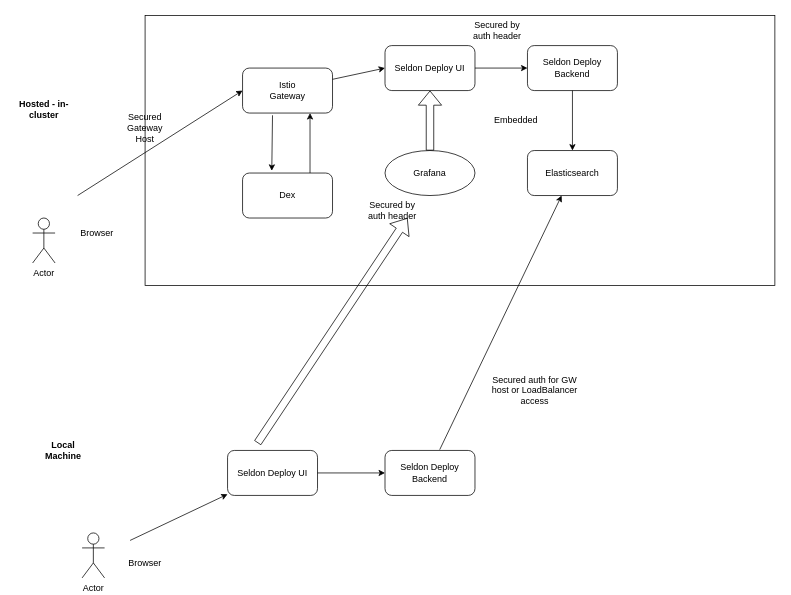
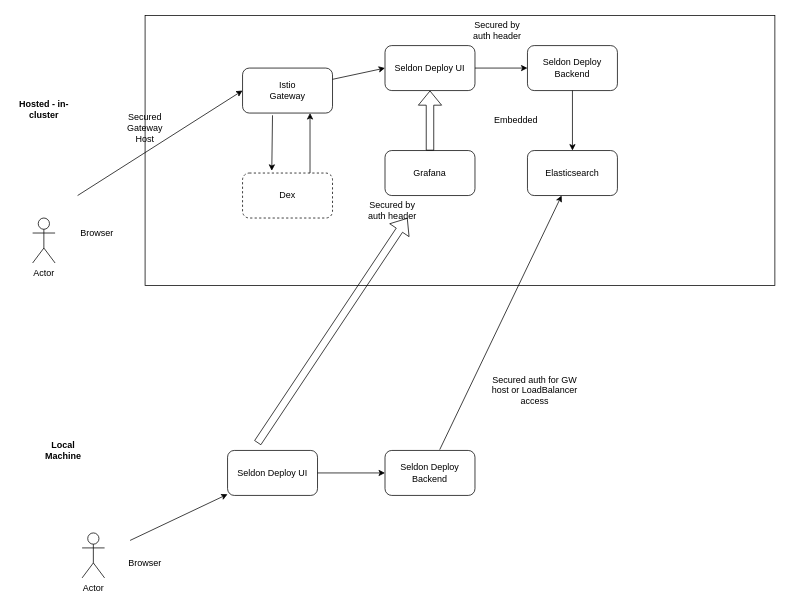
  <mxCell id="0" />
  <mxCell id="1" parent="0" />
  <mxCell id="2" value="" style="rounded=0;whiteSpace=wrap;html=1;" vertex="1" parent="1"><mxGeometry x="193" y="20" width="840" height="360" as="geometry" /></mxCell>
  <mxCell id="3" value="Istio&lt;br&gt;Gateway&lt;br&gt;" style="rounded=1;whiteSpace=wrap;html=1;" vertex="1" parent="1"><mxGeometry x="323" y="90" width="120" height="60" as="geometry" /></mxCell>
  <mxCell id="4" value="Hosted - in-cluster" style="text;html=1;strokeColor=none;fillColor=none;align=center;verticalAlign=middle;whiteSpace=wrap;rounded=0;shadow=1;fontStyle=1" vertex="1" parent="1"><mxGeometry x="20.5" y="120" width="75" height="50" as="geometry" /></mxCell>
  <mxCell id="5" value="Local Machine" style="text;html=1;strokeColor=none;fillColor=none;align=center;verticalAlign=middle;whiteSpace=wrap;rounded=0;strokeWidth=1;perimeterSpacing=0;shadow=1;fontStyle=1" vertex="1" parent="1"><mxGeometry x="44" y="580" width="80" height="40" as="geometry" /></mxCell>
  <mxCell id="6" value="Actor" style="shape=umlActor;verticalLabelPosition=bottom;labelBackgroundColor=#ffffff;verticalAlign=top;html=1;outlineConnect=0;" vertex="1" parent="1"><mxGeometry x="43" y="290" width="30" height="60" as="geometry" /></mxCell>
  <mxCell id="7" value="" style="endArrow=classic;html=1;exitX=0.333;exitY=1.05;exitDx=0;exitDy=0;exitPerimeter=0;entryX=0.325;entryY=-0.05;entryDx=0;entryDy=0;entryPerimeter=0;" edge="1" parent="1" source="3" target="8"><mxGeometry width="50" height="50" relative="1" as="geometry"><mxPoint x="43" y="700" as="sourcePoint" /><mxPoint x="93" y="650" as="targetPoint" /></mxGeometry></mxCell>
- <mxCell id="8" value="Dex" style="rounded=1;whiteSpace=wrap;html=1;" vertex="1" parent="1"><mxGeometry x="323" y="230" width="120" height="60" as="geometry" /></mxCell>
+ <mxCell id="8" value="Dex" style="rounded=1;whiteSpace=wrap;html=1;dashed=1;" vertex="1" parent="1"><mxGeometry x="323" y="230" width="120" height="60" as="geometry" /></mxCell>
  <mxCell id="9" value="" style="endArrow=classic;html=1;entryX=0.75;entryY=1;entryDx=0;entryDy=0;exitX=0.75;exitY=0;exitDx=0;exitDy=0;" edge="1" parent="1" source="8" target="3"><mxGeometry width="50" height="50" relative="1" as="geometry"><mxPoint x="43" y="700" as="sourcePoint" /><mxPoint x="93" y="650" as="targetPoint" /></mxGeometry></mxCell>
  <mxCell id="10" value="Seldon Deploy UI" style="rounded=1;whiteSpace=wrap;html=1;" vertex="1" parent="1"><mxGeometry x="513" y="60" width="120" height="60" as="geometry" /></mxCell>
  <mxCell id="11" value="Seldon Deploy&lt;br&gt;Backend&lt;br&gt;" style="rounded=1;whiteSpace=wrap;html=1;" vertex="1" parent="1"><mxGeometry x="703" y="60" width="120" height="60" as="geometry" /></mxCell>
  <mxCell id="12" value="" style="endArrow=classic;html=1;entryX=0;entryY=0.5;entryDx=0;entryDy=0;" edge="1" parent="1" target="3"><mxGeometry width="50" height="50" relative="1" as="geometry"><mxPoint x="103" y="260" as="sourcePoint" /><mxPoint x="313" y="120" as="targetPoint" /></mxGeometry></mxCell>
  <mxCell id="13" value="Seldon Deploy UI" style="rounded=1;whiteSpace=wrap;html=1;" vertex="1" parent="1"><mxGeometry x="303" y="600" width="120" height="60" as="geometry" /></mxCell>
  <mxCell id="14" value="Seldon Deploy&lt;br&gt;Backend&lt;br&gt;" style="rounded=1;whiteSpace=wrap;html=1;" vertex="1" parent="1"><mxGeometry x="513" y="600" width="120" height="60" as="geometry" /></mxCell>
  <mxCell id="15" value="Browser" style="text;html=1;strokeColor=none;fillColor=none;align=center;verticalAlign=middle;whiteSpace=wrap;rounded=0;" vertex="1" parent="1"><mxGeometry x="109" y="300" width="40" height="20" as="geometry" /></mxCell>
  <mxCell id="16" value="Actor" style="shape=umlActor;verticalLabelPosition=bottom;labelBackgroundColor=#ffffff;verticalAlign=top;html=1;outlineConnect=0;" vertex="1" parent="1"><mxGeometry x="109" y="710" width="30" height="60" as="geometry" /></mxCell>
  <mxCell id="17" value="" style="endArrow=classic;html=1;" edge="1" parent="1" target="13"><mxGeometry width="50" height="50" relative="1" as="geometry"><mxPoint x="173" y="720" as="sourcePoint" /><mxPoint x="93" y="810" as="targetPoint" /></mxGeometry></mxCell>
  <mxCell id="18" value="Browser" style="text;html=1;strokeColor=none;fillColor=none;align=center;verticalAlign=middle;whiteSpace=wrap;rounded=0;" vertex="1" parent="1"><mxGeometry x="173" y="740" width="40" height="20" as="geometry" /></mxCell>
  <mxCell id="19" value="" style="endArrow=classic;html=1;entryX=0;entryY=0.5;entryDx=0;entryDy=0;exitX=1;exitY=0.25;exitDx=0;exitDy=0;" edge="1" parent="1" source="3" target="10"><mxGeometry width="50" height="50" relative="1" as="geometry"><mxPoint x="43" y="860" as="sourcePoint" /><mxPoint x="93" y="810" as="targetPoint" /></mxGeometry></mxCell>
- <mxCell id="20" value="Grafana" style="ellipse;whiteSpace=wrap;html=1;" vertex="1" parent="1"><mxGeometry x="513" y="200" width="120" height="60" as="geometry" /></mxCell>
+ <mxCell id="20" value="Grafana" style="rounded=1;whiteSpace=wrap;html=1;" vertex="1" parent="1"><mxGeometry x="513" y="200" width="120" height="60" as="geometry" /></mxCell>
  <mxCell id="21" value="Elasticsearch" style="rounded=1;whiteSpace=wrap;html=1;" vertex="1" parent="1"><mxGeometry x="703" y="200" width="120" height="60" as="geometry" /></mxCell>
  <mxCell id="22" value="Secured Gateway&lt;br&gt;Host&lt;br&gt;" style="text;html=1;strokeColor=none;fillColor=none;align=center;verticalAlign=middle;whiteSpace=wrap;rounded=0;" vertex="1" parent="1"><mxGeometry x="173" y="150" width="40" height="40" as="geometry" /></mxCell>
  <mxCell id="23" value="" style="shape=flexArrow;endArrow=classic;html=1;exitX=0.5;exitY=0;exitDx=0;exitDy=0;" edge="1" parent="1" source="20" target="10"><mxGeometry width="50" height="50" relative="1" as="geometry"><mxPoint x="548" y="195" as="sourcePoint" /><mxPoint x="598" y="145" as="targetPoint" /></mxGeometry></mxCell>
  <mxCell id="24" value="Embedded" style="text;html=1;strokeColor=none;fillColor=none;align=center;verticalAlign=middle;whiteSpace=wrap;rounded=0;" vertex="1" parent="1"><mxGeometry x="668" y="150" width="40" height="20" as="geometry" /></mxCell>
  <mxCell id="25" value="" style="endArrow=classic;html=1;exitX=1;exitY=0.5;exitDx=0;exitDy=0;" edge="1" parent="1" source="10" target="11"><mxGeometry width="50" height="50" relative="1" as="geometry"><mxPoint x="43" y="860" as="sourcePoint" /><mxPoint x="93" y="810" as="targetPoint" /></mxGeometry></mxCell>
  <mxCell id="26" value="" style="endArrow=classic;html=1;exitX=0.5;exitY=1;exitDx=0;exitDy=0;" edge="1" parent="1" source="11" target="21"><mxGeometry width="50" height="50" relative="1" as="geometry"><mxPoint x="43" y="860" as="sourcePoint" /><mxPoint x="93" y="810" as="targetPoint" /></mxGeometry></mxCell>
  <mxCell id="27" value="Secured by auth header" style="text;html=1;strokeColor=none;fillColor=none;align=center;verticalAlign=middle;whiteSpace=wrap;rounded=0;" vertex="1" parent="1"><mxGeometry x="623" y="30" width="80" height="20" as="geometry" /></mxCell>
  <mxCell id="28" value="Secured by auth header" style="text;html=1;strokeColor=none;fillColor=none;align=center;verticalAlign=middle;whiteSpace=wrap;rounded=0;" vertex="1" parent="1"><mxGeometry x="483" y="270" width="80" height="20" as="geometry" /></mxCell>
  <mxCell id="29" value="" style="shape=flexArrow;endArrow=classic;html=1;entryX=0.75;entryY=1;entryDx=0;entryDy=0;" edge="1" parent="1" target="28"><mxGeometry width="50" height="50" relative="1" as="geometry"><mxPoint x="343" y="590" as="sourcePoint" /><mxPoint x="93" y="810" as="targetPoint" /></mxGeometry></mxCell>
  <mxCell id="30" value="" style="endArrow=classic;html=1;exitX=1;exitY=0.5;exitDx=0;exitDy=0;entryX=0;entryY=0.5;entryDx=0;entryDy=0;" edge="1" parent="1" source="13" target="14"><mxGeometry width="50" height="50" relative="1" as="geometry"><mxPoint x="43" y="860" as="sourcePoint" /><mxPoint x="93" y="810" as="targetPoint" /></mxGeometry></mxCell>
  <mxCell id="31" value="" style="endArrow=classic;html=1;exitX=0.608;exitY=-0.017;exitDx=0;exitDy=0;exitPerimeter=0;" edge="1" parent="1" source="14" target="21"><mxGeometry width="50" height="50" relative="1" as="geometry"><mxPoint x="43" y="860" as="sourcePoint" /><mxPoint x="93" y="810" as="targetPoint" /></mxGeometry></mxCell>
  <mxCell id="32" value="Secured auth for GW host or LoadBalancer access" style="text;html=1;strokeColor=none;fillColor=none;align=center;verticalAlign=middle;whiteSpace=wrap;rounded=0;" vertex="1" parent="1"><mxGeometry x="643" y="500" width="140" height="40" as="geometry" /></mxCell>
